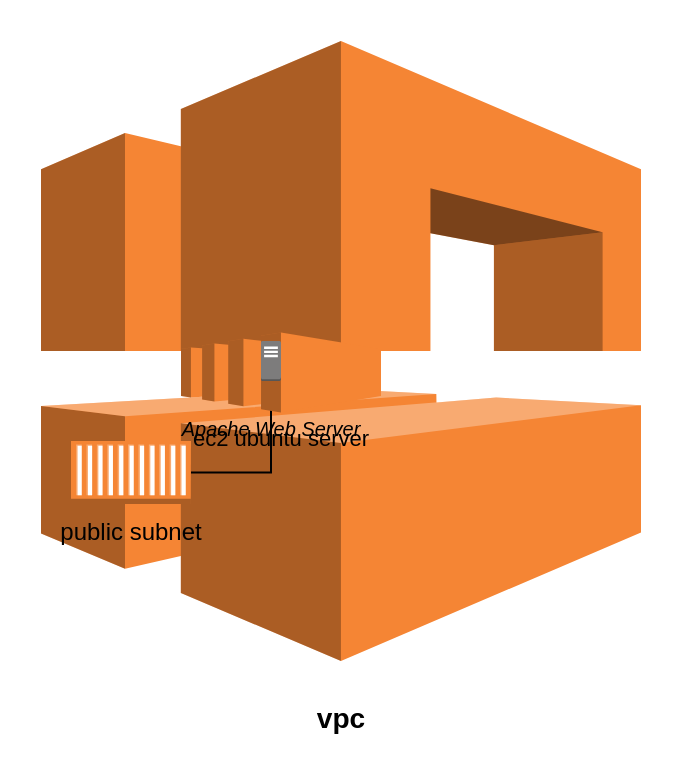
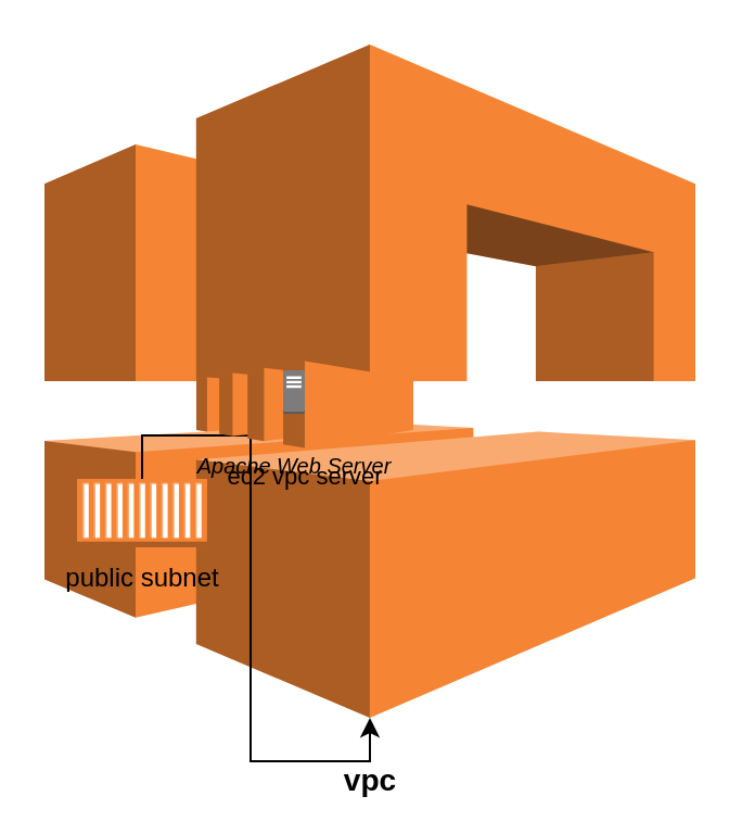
  <mxCell id="0" />
  <mxCell id="1" parent="0" />
  <mxCell id="2" value="&lt;h3&gt;vpc&lt;/h3&gt;" style="outlineConnect=0;dashed=0;verticalLabelPosition=bottom;verticalAlign=top;align=center;html=1;shape=mxgraph.aws3.vpc;fillColor=#F58534;gradientColor=none;" vertex="1" parent="1"><mxGeometry x="20" y="20" width="300" height="310" as="geometry" /></mxCell>
- <mxCell id="3" style="edgeStyle=orthogonalEdgeStyle;rounded=0;orthogonalLoop=1;jettySize=auto;html=1;" edge="1" parent="1" source="4" target="6"><mxGeometry relative="1" as="geometry" /></mxCell>
+ <mxCell id="3" style="edgeStyle=orthogonalEdgeStyle;rounded=0;orthogonalLoop=1;jettySize=auto;html=1;" edge="1" parent="1" source="4" target="2"><mxGeometry relative="1" as="geometry" /></mxCell>
  <mxCell id="4" value="public subnet" style="outlineConnect=0;dashed=0;verticalLabelPosition=bottom;verticalAlign=top;align=center;html=1;shape=mxgraph.aws3.ec2_compute_container;fillColor=#F58534;gradientColor=none;" vertex="1" parent="1"><mxGeometry x="35" y="220" width="60" height="31.5" as="geometry" /></mxCell>
- <mxCell id="5" value="ec2 ubuntu server" style="outlineConnect=0;dashed=0;verticalLabelPosition=bottom;verticalAlign=top;align=center;html=1;shape=mxgraph.aws3.ec2;fillColor=#F58534;gradientColor=none;fontSize=11;" vertex="1" parent="1"><mxGeometry x="90" y="165.75" width="100" height="40" as="geometry" /></mxCell>
+ <mxCell id="5" value="ec2 vpc server" style="outlineConnect=0;dashed=0;verticalLabelPosition=bottom;verticalAlign=top;align=center;html=1;shape=mxgraph.aws3.ec2;fillColor=#F58534;gradientColor=none;fontSize=11;" vertex="1" parent="1"><mxGeometry x="90" y="165.75" width="100" height="40" as="geometry" /></mxCell>
  <mxCell id="6" value="&#10;Apache Web Server&#10;&#10;" style="outlineConnect=0;dashed=0;verticalLabelPosition=bottom;verticalAlign=top;align=center;html=1;shape=mxgraph.aws3.traditional_server;fillColor=#7D7C7C;gradientColor=none;textShadow=0;fontStyle=2;fontSize=10;" vertex="1" parent="1"><mxGeometry x="130" y="170" width="10" height="20" as="geometry" /></mxCell>
  <mxCell id="7" style="edgeStyle=orthogonalEdgeStyle;rounded=0;orthogonalLoop=1;jettySize=auto;html=1;exitX=0.5;exitY=1;exitDx=0;exitDy=0;exitPerimeter=0;" edge="1" parent="1" source="6" target="6"><mxGeometry relative="1" as="geometry" /></mxCell>
